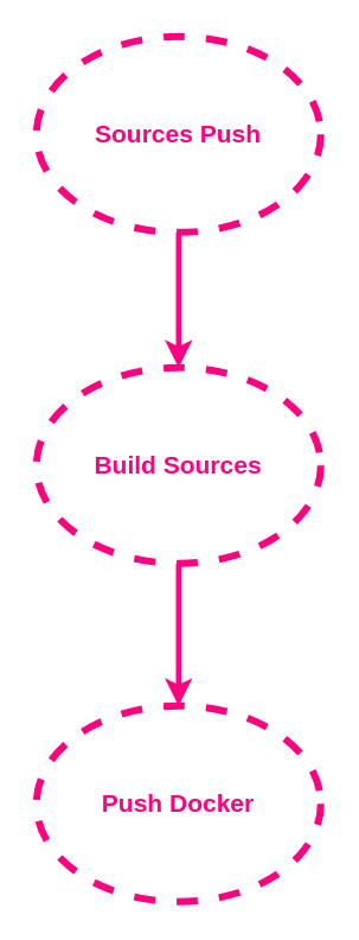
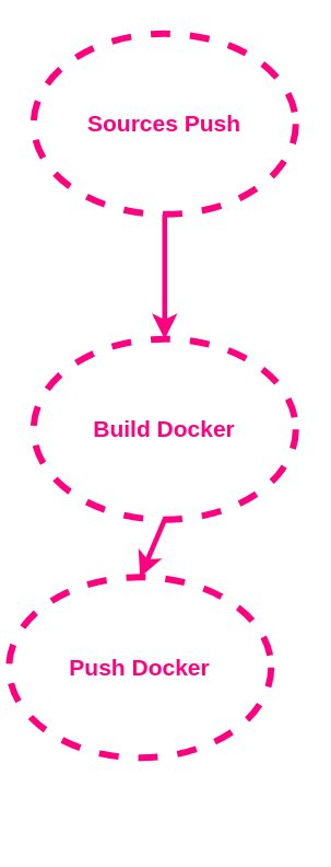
  <mxCell id="0" />
  <mxCell id="1" parent="0" />
  <mxCell id="2" value="Sources Push" style="ellipse;whiteSpace=wrap;html=1;fillColor=none;strokeColor=#FF0080;dashed=1;strokeWidth=4;fontStyle=1;fontColor=#FF0080;fontSize=14;" vertex="1" parent="1"><mxGeometry x="20" y="20.08" width="160" height="110" as="geometry" /></mxCell>
- <mxCell id="3" value="Build Sources" style="ellipse;whiteSpace=wrap;html=1;fillColor=none;strokeColor=#FF0080;dashed=1;strokeWidth=4;fontColor=#FF0080;fontStyle=1;fontSize=14;" vertex="1" parent="1"><mxGeometry x="20" y="206" width="160" height="110" as="geometry" /></mxCell>
- <mxCell id="4" value="&lt;b&gt;Push Docker&lt;/b&gt;" style="ellipse;whiteSpace=wrap;html=1;fillColor=none;strokeColor=#FF0080;dashed=1;strokeWidth=4;fontColor=#FF0080;fontSize=14;" vertex="1" parent="1"><mxGeometry x="20" y="396" width="160" height="110" as="geometry" /></mxCell>
+ <mxCell id="3" value="Build Docker" style="ellipse;whiteSpace=wrap;html=1;fillColor=none;strokeColor=#FF0080;dashed=1;strokeWidth=4;fontColor=#FF0080;fontStyle=1;fontSize=14;" vertex="1" parent="1"><mxGeometry x="20" y="206" width="160" height="110" as="geometry" /></mxCell>
+ <mxCell id="4" value="&lt;b&gt;Push Docker&lt;/b&gt;" style="ellipse;whiteSpace=wrap;html=1;fillColor=none;strokeColor=#FF0080;dashed=1;strokeWidth=4;fontColor=#FF0080;fontSize=14;" vertex="1" parent="1"><mxGeometry x="5" y="351" width="160" height="110" as="geometry" /></mxCell>
  <mxCell id="5" value="" style="curved=1;endArrow=classic;html=1;exitX=0.5;exitY=1;exitDx=0;exitDy=0;entryX=0.5;entryY=0;entryDx=0;entryDy=0;strokeColor=#FF0080;strokeWidth=3;" edge="1" parent="1" source="2" target="3"><mxGeometry width="50" height="50" relative="1" as="geometry"><mxPoint x="80" y="286" as="sourcePoint" /><mxPoint x="130" y="236" as="targetPoint" /><Array as="points" /></mxGeometry></mxCell>
  <mxCell id="6" value="" style="curved=1;endArrow=classic;html=1;exitX=0.5;exitY=1;exitDx=0;exitDy=0;strokeColor=#FF0080;strokeWidth=3;entryX=0.5;entryY=0;entryDx=0;entryDy=0;" edge="1" parent="1" source="3" target="4"><mxGeometry width="50" height="50" relative="1" as="geometry"><mxPoint x="596" y="135.58" as="sourcePoint" /><mxPoint x="350" y="246" as="targetPoint" /><Array as="points" /></mxGeometry></mxCell>
